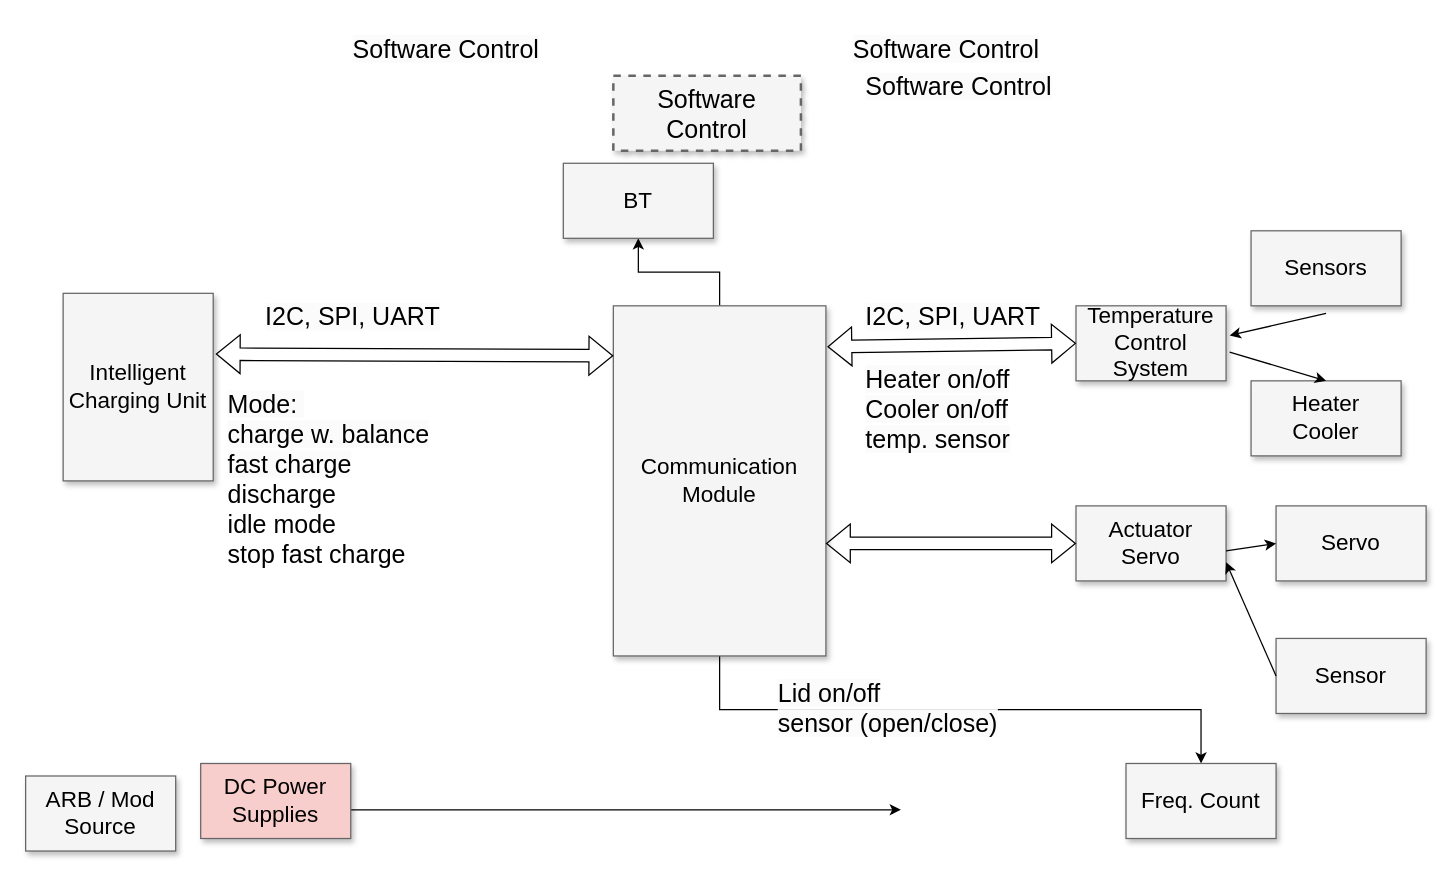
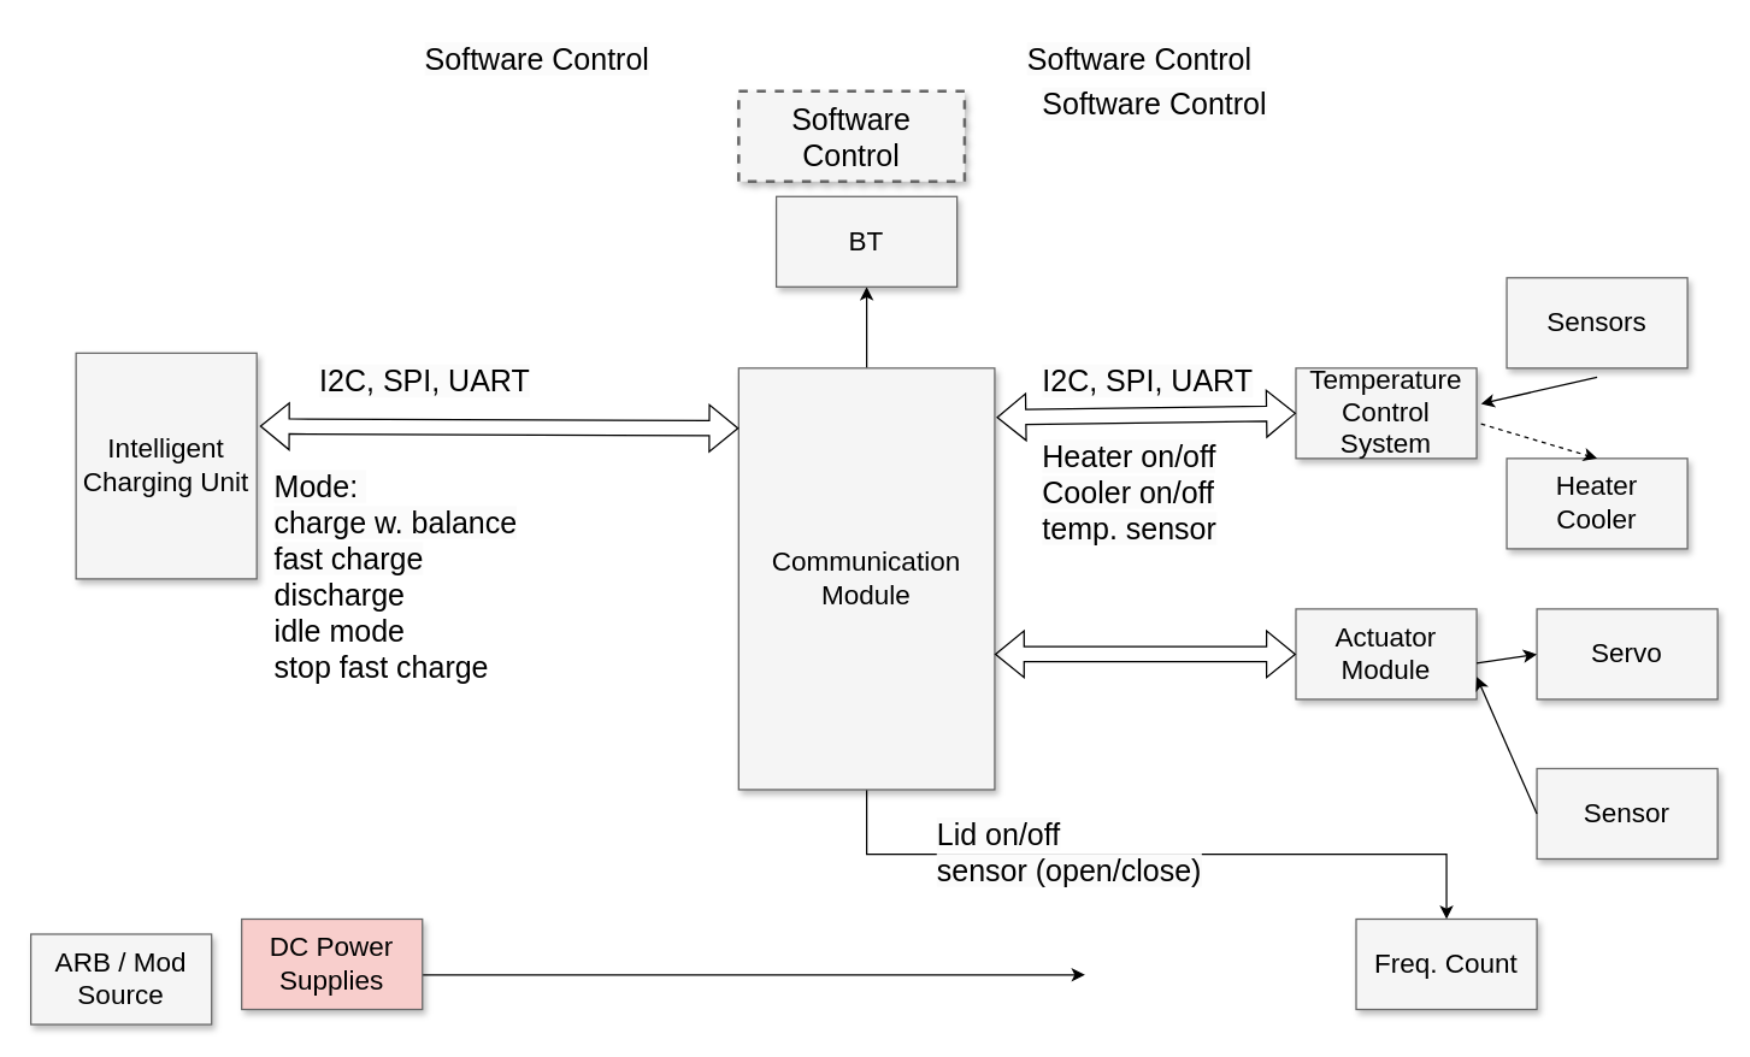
  <mxCell id="0" style=";html=1;" />
  <mxCell id="1" style=";html=1;" parent="0" />
  <mxCell id="2" value="Software Control" style="whiteSpace=wrap;html=1;shadow=1;fontSize=20;fillColor=#f5f5f5;strokeColor=#666666;strokeWidth=2;dashed=1;" parent="1" vertex="1"><mxGeometry x="490" y="60" width="150" height="60" as="geometry" /></mxCell>
  <mxCell id="3" style="edgeStyle=elbowEdgeStyle;rounded=0;html=1;startArrow=none;startFill=0;jettySize=auto;orthogonalLoop=1;fontSize=18;elbow=vertical;" parent="1" source="5" target="6" edge="1"><mxGeometry relative="1" as="geometry" /></mxCell>
  <mxCell id="4" style="edgeStyle=elbowEdgeStyle;rounded=0;html=1;startArrow=none;startFill=0;jettySize=auto;orthogonalLoop=1;fontSize=18;elbow=vertical;" parent="1" source="5" target="9" edge="1"><mxGeometry relative="1" as="geometry" /></mxCell>
  <mxCell id="5" value="Communication Module" style="whiteSpace=wrap;html=1;shadow=1;fontSize=18;fillColor=#f5f5f5;strokeColor=#666666;" parent="1" vertex="1"><mxGeometry x="490" y="244" width="170" height="280" as="geometry" /></mxCell>
- <mxCell id="6" value="BT" style="whiteSpace=wrap;html=1;shadow=1;fontSize=18;fillColor=#f5f5f5;strokeColor=#666666;" parent="1" vertex="1"><mxGeometry x="450" y="130" width="120" height="60" as="geometry" /></mxCell>
+ <mxCell id="6" value="BT" style="whiteSpace=wrap;html=1;shadow=1;fontSize=18;fillColor=#f5f5f5;strokeColor=#666666;" parent="1" vertex="1"><mxGeometry x="515" y="130" width="120" height="60" as="geometry" /></mxCell>
  <mxCell id="7" value="Temperature Control System" style="whiteSpace=wrap;html=1;shadow=1;fontSize=18;fillColor=#f5f5f5;strokeColor=#666666;" parent="1" vertex="1"><mxGeometry x="860" y="244" width="120" height="60" as="geometry" /></mxCell>
- <mxCell id="8" value="Actuator Servo" style="whiteSpace=wrap;html=1;shadow=1;fontSize=18;fillColor=#f5f5f5;strokeColor=#666666;" parent="1" vertex="1"><mxGeometry x="860" y="404" width="120" height="60" as="geometry" /></mxCell>
+ <mxCell id="8" value="Actuator Module" style="whiteSpace=wrap;html=1;shadow=1;fontSize=18;fillColor=#f5f5f5;strokeColor=#666666;" parent="1" vertex="1"><mxGeometry x="860" y="404" width="120" height="60" as="geometry" /></mxCell>
  <mxCell id="9" value="Freq. Count" style="whiteSpace=wrap;html=1;shadow=1;fontSize=18;fillColor=#f5f5f5;strokeColor=#666666;" parent="1" vertex="1"><mxGeometry x="900" y="610" width="120" height="60" as="geometry" /></mxCell>
  <mxCell id="10" value="Intelligent Charging Unit" style="whiteSpace=wrap;html=1;shadow=1;fontSize=18;fillColor=#f5f5f5;strokeColor=#666666;" parent="1" vertex="1"><mxGeometry x="50" y="234" width="120" height="150" as="geometry" /></mxCell>
  <mxCell id="11" value="ARB / Mod Source" style="whiteSpace=wrap;html=1;shadow=1;fontSize=18;fillColor=#f5f5f5;strokeColor=#666666;" parent="1" vertex="1"><mxGeometry x="20" y="620" width="120" height="60" as="geometry" /></mxCell>
  <mxCell id="12" style="edgeStyle=elbowEdgeStyle;rounded=0;html=1;startArrow=none;startFill=0;jettySize=auto;orthogonalLoop=1;fontSize=18;elbow=vertical;" parent="1" source="13" edge="1"><mxGeometry relative="1" as="geometry"><mxPoint x="720" y="647" as="targetPoint" /></mxGeometry></mxCell>
  <mxCell id="13" value="DC Power Supplies" style="whiteSpace=wrap;html=1;shadow=1;fontSize=18;fillColor=#f8cecc;strokeColor=#666666;" parent="1" vertex="1"><mxGeometry x="160" y="610" width="120" height="60" as="geometry" /></mxCell>
  <mxCell id="14" value="Sensors" style="whiteSpace=wrap;html=1;shadow=1;fontSize=18;fillColor=#f5f5f5;strokeColor=#666666;" vertex="1" parent="1"><mxGeometry x="1000" y="184" width="120" height="60" as="geometry" /></mxCell>
  <mxCell id="15" value="Heater&lt;div&gt;Cooler&lt;/div&gt;" style="whiteSpace=wrap;html=1;shadow=1;fontSize=18;fillColor=#f5f5f5;strokeColor=#666666;" vertex="1" parent="1"><mxGeometry x="1000" y="304" width="120" height="60" as="geometry" /></mxCell>
  <mxCell id="16" value="" style="endArrow=classic;html=1;rounded=0;entryX=1.024;entryY=0.395;entryDx=0;entryDy=0;entryPerimeter=0;" edge="1" parent="1" target="7"><mxGeometry width="50" height="50" relative="1" as="geometry"><mxPoint x="1060" y="250" as="sourcePoint" /><mxPoint x="600" y="410" as="targetPoint" /></mxGeometry></mxCell>
  <mxCell id="17" value="Servo" style="whiteSpace=wrap;html=1;shadow=1;fontSize=18;fillColor=#f5f5f5;strokeColor=#666666;" vertex="1" parent="1"><mxGeometry x="1020" y="404" width="120" height="60" as="geometry" /></mxCell>
  <mxCell id="18" value="Sensor" style="whiteSpace=wrap;html=1;shadow=1;fontSize=18;fillColor=#f5f5f5;strokeColor=#666666;" vertex="1" parent="1"><mxGeometry x="1020" y="510" width="120" height="60" as="geometry" /></mxCell>
  <mxCell id="19" value="" style="endArrow=classic;html=1;rounded=0;entryX=1;entryY=0.75;entryDx=0;entryDy=0;exitX=0;exitY=0.5;exitDx=0;exitDy=0;" edge="1" parent="1" source="18" target="8"><mxGeometry width="50" height="50" relative="1" as="geometry"><mxPoint x="570" y="460" as="sourcePoint" /><mxPoint x="620" y="410" as="targetPoint" /></mxGeometry></mxCell>
  <mxCell id="20" value="" style="endArrow=classic;html=1;rounded=0;entryX=0;entryY=0.5;entryDx=0;entryDy=0;" edge="1" parent="1" target="17"><mxGeometry width="50" height="50" relative="1" as="geometry"><mxPoint x="980" y="440" as="sourcePoint" /><mxPoint x="620" y="410" as="targetPoint" /></mxGeometry></mxCell>
- <mxCell id="21" value="" style="endArrow=classic;html=1;rounded=0;entryX=0.5;entryY=0;entryDx=0;entryDy=0;exitX=1.024;exitY=0.617;exitDx=0;exitDy=0;exitPerimeter=0;" edge="1" parent="1" source="7" target="15"><mxGeometry width="50" height="50" relative="1" as="geometry"><mxPoint x="570" y="460" as="sourcePoint" /><mxPoint x="620" y="410" as="targetPoint" /></mxGeometry></mxCell>
+ <mxCell id="21" value="" style="endArrow=classic;html=1;rounded=0;entryX=0.5;entryY=0;entryDx=0;entryDy=0;exitX=1.024;exitY=0.617;exitDx=0;exitDy=0;exitPerimeter=0;dashed=1;" edge="1" parent="1" source="7" target="15"><mxGeometry width="50" height="50" relative="1" as="geometry"><mxPoint x="570" y="460" as="sourcePoint" /><mxPoint x="620" y="410" as="targetPoint" /></mxGeometry></mxCell>
  <mxCell id="22" value="" style="shape=flexArrow;endArrow=classic;startArrow=classic;html=1;rounded=0;entryX=0;entryY=0.5;entryDx=0;entryDy=0;exitX=1.007;exitY=0.117;exitDx=0;exitDy=0;exitPerimeter=0;" edge="1" parent="1" source="5" target="7"><mxGeometry width="100" height="100" relative="1" as="geometry"><mxPoint x="540" y="480" as="sourcePoint" /><mxPoint x="640" y="380" as="targetPoint" /></mxGeometry></mxCell>
  <mxCell id="23" value="" style="shape=flexArrow;endArrow=classic;startArrow=classic;html=1;rounded=0;exitX=1.017;exitY=0.324;exitDx=0;exitDy=0;exitPerimeter=0;" edge="1" parent="1" source="10"><mxGeometry width="100" height="100" relative="1" as="geometry"><mxPoint x="540" y="480" as="sourcePoint" /><mxPoint x="490" y="284" as="targetPoint" /></mxGeometry></mxCell>
  <mxCell id="24" value="" style="shape=flexArrow;endArrow=classic;startArrow=classic;html=1;rounded=0;entryX=0;entryY=0.5;entryDx=0;entryDy=0;" edge="1" parent="1" target="8"><mxGeometry width="100" height="100" relative="1" as="geometry"><mxPoint x="660" y="434" as="sourcePoint" /><mxPoint x="640" y="380" as="targetPoint" /></mxGeometry></mxCell>
  <mxCell id="25" value="&lt;span style=&quot;color: rgb(0, 0, 0); font-family: Helvetica; font-size: 20px; font-style: normal; font-variant-ligatures: normal; font-variant-caps: normal; font-weight: 400; letter-spacing: normal; orphans: 2; text-align: center; text-indent: 0px; text-transform: none; widows: 2; word-spacing: 0px; -webkit-text-stroke-width: 0px; white-space: normal; background-color: rgb(251, 251, 251); text-decoration-thickness: initial; text-decoration-style: initial; text-decoration-color: initial; float: none; display: inline !important;&quot;&gt;I2C, SPI, UART&lt;/span&gt;" style="text;whiteSpace=wrap;html=1;" vertex="1" parent="1"><mxGeometry x="210" y="234" width="180" height="50" as="geometry" /></mxCell>
  <mxCell id="26" value="&lt;span style=&quot;color: rgb(0, 0, 0); font-family: Helvetica; font-size: 20px; font-style: normal; font-variant-ligatures: normal; font-variant-caps: normal; font-weight: 400; letter-spacing: normal; orphans: 2; text-align: center; text-indent: 0px; text-transform: none; widows: 2; word-spacing: 0px; -webkit-text-stroke-width: 0px; white-space: normal; background-color: rgb(251, 251, 251); text-decoration-thickness: initial; text-decoration-style: initial; text-decoration-color: initial; float: none; display: inline !important;&quot;&gt;Lid on/off&lt;/span&gt;&lt;div&gt;&lt;span style=&quot;color: rgb(0, 0, 0); font-family: Helvetica; font-size: 20px; font-style: normal; font-variant-ligatures: normal; font-variant-caps: normal; font-weight: 400; letter-spacing: normal; orphans: 2; text-align: center; text-indent: 0px; text-transform: none; widows: 2; word-spacing: 0px; -webkit-text-stroke-width: 0px; white-space: normal; background-color: rgb(251, 251, 251); text-decoration-thickness: initial; text-decoration-style: initial; text-decoration-color: initial; float: none; display: inline !important;&quot;&gt;sensor (open/close)&lt;/span&gt;&lt;/div&gt;" style="text;whiteSpace=wrap;html=1;" vertex="1" parent="1"><mxGeometry x="620" y="535" width="180" height="50" as="geometry" /></mxCell>
  <mxCell id="27" value="&lt;span style=&quot;color: rgb(0, 0, 0); font-family: Helvetica; font-size: 20px; font-style: normal; font-variant-ligatures: normal; font-variant-caps: normal; font-weight: 400; letter-spacing: normal; orphans: 2; text-align: center; text-indent: 0px; text-transform: none; widows: 2; word-spacing: 0px; -webkit-text-stroke-width: 0px; white-space: normal; background-color: rgb(251, 251, 251); text-decoration-thickness: initial; text-decoration-style: initial; text-decoration-color: initial; float: none; display: inline !important;&quot;&gt;Heater on/off&lt;/span&gt;&lt;div&gt;&lt;span style=&quot;color: rgb(0, 0, 0); font-family: Helvetica; font-size: 20px; font-style: normal; font-variant-ligatures: normal; font-variant-caps: normal; font-weight: 400; letter-spacing: normal; orphans: 2; text-align: center; text-indent: 0px; text-transform: none; widows: 2; word-spacing: 0px; -webkit-text-stroke-width: 0px; white-space: normal; background-color: rgb(251, 251, 251); text-decoration-thickness: initial; text-decoration-style: initial; text-decoration-color: initial; float: none; display: inline !important;&quot;&gt;Cooler on/off&lt;/span&gt;&lt;/div&gt;&lt;div&gt;&lt;span style=&quot;color: rgb(0, 0, 0); font-family: Helvetica; font-size: 20px; font-style: normal; font-variant-ligatures: normal; font-variant-caps: normal; font-weight: 400; letter-spacing: normal; orphans: 2; text-align: center; text-indent: 0px; text-transform: none; widows: 2; word-spacing: 0px; -webkit-text-stroke-width: 0px; white-space: normal; background-color: rgb(251, 251, 251); text-decoration-thickness: initial; text-decoration-style: initial; text-decoration-color: initial; float: none; display: inline !important;&quot;&gt;temp. sensor&lt;/span&gt;&lt;/div&gt;" style="text;whiteSpace=wrap;html=1;" vertex="1" parent="1"><mxGeometry x="690" y="284" width="180" height="50" as="geometry" /></mxCell>
  <mxCell id="28" value="&lt;span style=&quot;color: rgb(0, 0, 0); font-family: Helvetica; font-size: 20px; font-style: normal; font-variant-ligatures: normal; font-variant-caps: normal; font-weight: 400; letter-spacing: normal; orphans: 2; text-align: center; text-indent: 0px; text-transform: none; widows: 2; word-spacing: 0px; -webkit-text-stroke-width: 0px; white-space: normal; background-color: rgb(251, 251, 251); text-decoration-thickness: initial; text-decoration-style: initial; text-decoration-color: initial; float: none; display: inline !important;&quot;&gt;Mode:&amp;nbsp;&lt;/span&gt;&lt;div&gt;&lt;span style=&quot;color: rgb(0, 0, 0); font-family: Helvetica; font-size: 20px; font-style: normal; font-variant-ligatures: normal; font-variant-caps: normal; font-weight: 400; letter-spacing: normal; orphans: 2; text-align: center; text-indent: 0px; text-transform: none; widows: 2; word-spacing: 0px; -webkit-text-stroke-width: 0px; white-space: normal; background-color: rgb(251, 251, 251); text-decoration-thickness: initial; text-decoration-style: initial; text-decoration-color: initial; float: none; display: inline !important;&quot;&gt;charge w. balance&lt;/span&gt;&lt;/div&gt;&lt;div&gt;&lt;span style=&quot;color: rgb(0, 0, 0); font-family: Helvetica; font-size: 20px; font-style: normal; font-variant-ligatures: normal; font-variant-caps: normal; font-weight: 400; letter-spacing: normal; orphans: 2; text-align: center; text-indent: 0px; text-transform: none; widows: 2; word-spacing: 0px; -webkit-text-stroke-width: 0px; white-space: normal; background-color: rgb(251, 251, 251); text-decoration-thickness: initial; text-decoration-style: initial; text-decoration-color: initial; float: none; display: inline !important;&quot;&gt;fast charge&lt;/span&gt;&lt;/div&gt;&lt;div&gt;&lt;span style=&quot;font-size: 20px; text-align: center; background-color: transparent; color: light-dark(rgb(0, 0, 0), rgb(255, 255, 255));&quot;&gt;discharge&lt;/span&gt;&lt;/div&gt;&lt;div&gt;&lt;span style=&quot;font-size: 20px; text-align: center; background-color: transparent; color: light-dark(rgb(0, 0, 0), rgb(255, 255, 255));&quot;&gt;idle mode&lt;/span&gt;&lt;/div&gt;&lt;div&gt;&lt;span style=&quot;font-size: 20px; text-align: center; background-color: transparent; color: light-dark(rgb(0, 0, 0), rgb(255, 255, 255));&quot;&gt;stop fast charge&lt;/span&gt;&lt;/div&gt;&lt;div&gt;&lt;div&gt;&lt;span style=&quot;color: rgb(0, 0, 0); font-family: Helvetica; font-size: 20px; font-style: normal; font-variant-ligatures: normal; font-variant-caps: normal; font-weight: 400; letter-spacing: normal; orphans: 2; text-align: center; text-indent: 0px; text-transform: none; widows: 2; word-spacing: 0px; -webkit-text-stroke-width: 0px; white-space: normal; background-color: rgb(251, 251, 251); text-decoration-thickness: initial; text-decoration-style: initial; text-decoration-color: initial; float: none; display: inline !important;&quot;&gt;&lt;br&gt;&lt;/span&gt;&lt;/div&gt;&lt;/div&gt;" style="text;whiteSpace=wrap;html=1;" vertex="1" parent="1"><mxGeometry x="180" y="304" width="180" height="50" as="geometry" /></mxCell>
  <mxCell id="29" value="&lt;span style=&quot;color: rgb(0, 0, 0); font-family: Helvetica; font-size: 20px; font-style: normal; font-variant-ligatures: normal; font-variant-caps: normal; font-weight: 400; letter-spacing: normal; orphans: 2; text-align: center; text-indent: 0px; text-transform: none; widows: 2; word-spacing: 0px; -webkit-text-stroke-width: 0px; white-space: normal; background-color: rgb(251, 251, 251); text-decoration-thickness: initial; text-decoration-style: initial; text-decoration-color: initial; display: inline !important; float: none;&quot;&gt;Software Control&lt;/span&gt;" style="text;whiteSpace=wrap;html=1;" vertex="1" parent="1"><mxGeometry x="280" y="20" width="180" height="50" as="geometry" /></mxCell>
  <mxCell id="30" value="&lt;span style=&quot;color: rgb(0, 0, 0); font-family: Helvetica; font-size: 20px; font-style: normal; font-variant-ligatures: normal; font-variant-caps: normal; font-weight: 400; letter-spacing: normal; orphans: 2; text-align: center; text-indent: 0px; text-transform: none; widows: 2; word-spacing: 0px; -webkit-text-stroke-width: 0px; white-space: normal; background-color: rgb(251, 251, 251); text-decoration-thickness: initial; text-decoration-style: initial; text-decoration-color: initial; display: inline !important; float: none;&quot;&gt;Software Control&lt;/span&gt;" style="text;whiteSpace=wrap;html=1;" vertex="1" parent="1"><mxGeometry x="680" y="20" width="180" height="50" as="geometry" /></mxCell>
  <mxCell id="31" value="&lt;span style=&quot;color: rgb(0, 0, 0); font-family: Helvetica; font-size: 20px; font-style: normal; font-variant-ligatures: normal; font-variant-caps: normal; font-weight: 400; letter-spacing: normal; orphans: 2; text-align: center; text-indent: 0px; text-transform: none; widows: 2; word-spacing: 0px; -webkit-text-stroke-width: 0px; white-space: normal; background-color: rgb(251, 251, 251); text-decoration-thickness: initial; text-decoration-style: initial; text-decoration-color: initial; display: inline !important; float: none;&quot;&gt;Software Control&lt;/span&gt;" style="text;whiteSpace=wrap;html=1;" vertex="1" parent="1"><mxGeometry x="690" y="50" width="180" height="50" as="geometry" /></mxCell>
  <mxCell id="32" value="&lt;span style=&quot;color: rgb(0, 0, 0); font-family: Helvetica; font-size: 20px; font-style: normal; font-variant-ligatures: normal; font-variant-caps: normal; font-weight: 400; letter-spacing: normal; orphans: 2; text-align: center; text-indent: 0px; text-transform: none; widows: 2; word-spacing: 0px; -webkit-text-stroke-width: 0px; white-space: normal; background-color: rgb(251, 251, 251); text-decoration-thickness: initial; text-decoration-style: initial; text-decoration-color: initial; float: none; display: inline !important;&quot;&gt;I2C, SPI, UART&lt;/span&gt;" style="text;whiteSpace=wrap;html=1;" vertex="1" parent="1"><mxGeometry x="690" y="234" width="180" height="50" as="geometry" /></mxCell>
